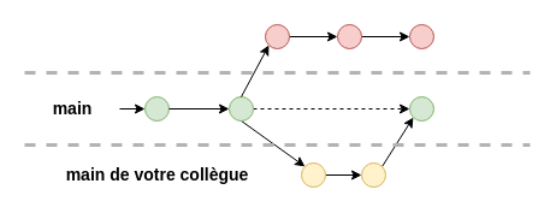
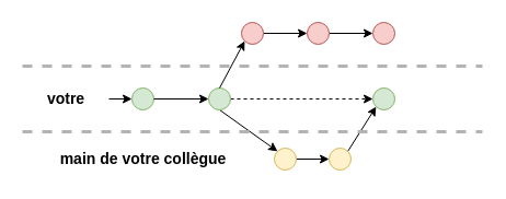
  <mxCell id="0" />
  <mxCell id="1" parent="0" />
  <mxCell id="2" value="" style="endArrow=none;dashed=1;html=1;rounded=0;strokeWidth=3;strokeColor=#B3B3B3;" edge="1" parent="1"><mxGeometry width="50" height="50" relative="1" as="geometry"><mxPoint x="20" y="60" as="sourcePoint" /><mxPoint x="440" y="60" as="targetPoint" /></mxGeometry></mxCell>
  <mxCell id="3" value="" style="ellipse;whiteSpace=wrap;html=1;fillColor=#d5e8d4;strokeColor=#82b366;" vertex="1" parent="1"><mxGeometry x="120" y="80" width="20" height="20" as="geometry" /></mxCell>
  <mxCell id="4" style="rounded=0;orthogonalLoop=1;jettySize=auto;html=1;exitX=0.5;exitY=1;exitDx=0;exitDy=0;entryX=0;entryY=0;entryDx=0;entryDy=0;" edge="1" parent="1" source="6" target="17"><mxGeometry relative="1" as="geometry"><mxPoint x="260" y="110" as="targetPoint" /></mxGeometry></mxCell>
  <mxCell id="5" style="edgeStyle=orthogonalEdgeStyle;rounded=0;orthogonalLoop=1;jettySize=auto;html=1;exitX=1;exitY=0.5;exitDx=0;exitDy=0;entryX=0;entryY=0.5;entryDx=0;entryDy=0;dashed=1;" edge="1" parent="1" source="6" target="20"><mxGeometry relative="1" as="geometry" /></mxCell>
  <mxCell id="6" value="" style="ellipse;whiteSpace=wrap;html=1;fillColor=#d5e8d4;strokeColor=#82b366;" vertex="1" parent="1"><mxGeometry x="190" y="80" width="20" height="20" as="geometry" /></mxCell>
- <mxCell id="7" value="&lt;font style=&quot;font-size: 14px;&quot;&gt;&lt;b&gt;main&lt;/b&gt;&lt;/font&gt;" style="text;html=1;align=center;verticalAlign=middle;whiteSpace=wrap;rounded=0;" vertex="1" parent="1"><mxGeometry x="30" y="75" width="60" height="30" as="geometry" /></mxCell>
+ <mxCell id="7" value="&lt;font style=&quot;font-size: 14px;&quot;&gt;&lt;b&gt;votre&lt;/b&gt;&lt;/font&gt;" style="text;html=1;align=center;verticalAlign=middle;whiteSpace=wrap;rounded=0;" vertex="1" parent="1"><mxGeometry x="30" y="75" width="60" height="30" as="geometry" /></mxCell>
  <mxCell id="8" value="" style="endArrow=classic;html=1;rounded=0;exitX=1;exitY=0.5;exitDx=0;exitDy=0;entryX=0;entryY=0.5;entryDx=0;entryDy=0;endFill=1;" edge="1" parent="1" source="3" target="6"><mxGeometry width="50" height="50" relative="1" as="geometry"><mxPoint x="390" y="390" as="sourcePoint" /><mxPoint x="440" y="340" as="targetPoint" /></mxGeometry></mxCell>
  <mxCell id="9" style="edgeStyle=orthogonalEdgeStyle;rounded=0;orthogonalLoop=1;jettySize=auto;html=1;exitX=1;exitY=0.5;exitDx=0;exitDy=0;entryX=0;entryY=0.5;entryDx=0;entryDy=0;endArrow=classic;endFill=1;" edge="1" parent="1" source="10" target="12"><mxGeometry relative="1" as="geometry" /></mxCell>
  <mxCell id="10" value="" style="ellipse;whiteSpace=wrap;html=1;fillColor=#f8cecc;strokeColor=#b85450;" vertex="1" parent="1"><mxGeometry x="220" y="20" width="20" height="20" as="geometry" /></mxCell>
  <mxCell id="11" style="edgeStyle=orthogonalEdgeStyle;rounded=0;orthogonalLoop=1;jettySize=auto;html=1;exitX=1;exitY=0.5;exitDx=0;exitDy=0;entryX=0;entryY=0.5;entryDx=0;entryDy=0;" edge="1" parent="1" source="12" target="21"><mxGeometry relative="1" as="geometry" /></mxCell>
  <mxCell id="12" value="" style="ellipse;whiteSpace=wrap;html=1;fillColor=#f8cecc;strokeColor=#b85450;" vertex="1" parent="1"><mxGeometry x="280" y="20" width="20" height="20" as="geometry" /></mxCell>
  <mxCell id="13" value="" style="endArrow=classic;html=1;rounded=0;exitX=0.5;exitY=0;exitDx=0;exitDy=0;endFill=1;entryX=0;entryY=1;entryDx=0;entryDy=0;" edge="1" parent="1" source="6" target="10"><mxGeometry width="50" height="50" relative="1" as="geometry"><mxPoint x="270" y="80" as="sourcePoint" /><mxPoint x="200" y="40" as="targetPoint" /></mxGeometry></mxCell>
  <mxCell id="14" value="" style="endArrow=classic;html=1;rounded=0;entryX=0;entryY=0.5;entryDx=0;entryDy=0;exitX=0.057;exitY=-0.333;exitDx=0;exitDy=0;exitPerimeter=0;" edge="1" parent="1" target="3"><mxGeometry width="50" height="50" relative="1" as="geometry"><mxPoint x="98.99" y="90.01" as="sourcePoint" /><mxPoint x="220" y="180" as="targetPoint" /></mxGeometry></mxCell>
  <mxCell id="15" value="&lt;font style=&quot;font-size: 14px;&quot;&gt;&lt;b&gt;main de votre collègue&lt;/b&gt;&lt;/font&gt;" style="text;html=1;align=center;verticalAlign=middle;resizable=0;points=[];autosize=1;strokeColor=none;fillColor=none;" vertex="1" parent="1"><mxGeometry x="30" y="130" width="200" height="30" as="geometry" /></mxCell>
  <mxCell id="16" style="edgeStyle=orthogonalEdgeStyle;rounded=0;orthogonalLoop=1;jettySize=auto;html=1;exitX=1;exitY=0.5;exitDx=0;exitDy=0;entryX=0;entryY=0.5;entryDx=0;entryDy=0;" edge="1" parent="1" source="17" target="19"><mxGeometry relative="1" as="geometry" /></mxCell>
  <mxCell id="17" value="" style="ellipse;whiteSpace=wrap;html=1;fillColor=#fff2cc;strokeColor=#d6b656;" vertex="1" parent="1"><mxGeometry x="250" y="135" width="20" height="20" as="geometry" /></mxCell>
  <mxCell id="18" style="rounded=0;orthogonalLoop=1;jettySize=auto;html=1;exitX=1;exitY=0;exitDx=0;exitDy=0;entryX=0;entryY=1;entryDx=0;entryDy=0;" edge="1" parent="1" source="19" target="20"><mxGeometry relative="1" as="geometry" /></mxCell>
  <mxCell id="19" value="" style="ellipse;whiteSpace=wrap;html=1;fillColor=#fff2cc;strokeColor=#d6b656;" vertex="1" parent="1"><mxGeometry x="300" y="135" width="20" height="20" as="geometry" /></mxCell>
  <mxCell id="20" value="" style="ellipse;whiteSpace=wrap;html=1;fillColor=#d5e8d4;strokeColor=#82b366;" vertex="1" parent="1"><mxGeometry x="340" y="80" width="20" height="20" as="geometry" /></mxCell>
  <mxCell id="21" value="" style="ellipse;whiteSpace=wrap;html=1;fillColor=#f8cecc;strokeColor=#b85450;" vertex="1" parent="1"><mxGeometry x="340" y="20" width="20" height="20" as="geometry" /></mxCell>
  <mxCell id="22" value="" style="endArrow=none;dashed=1;html=1;rounded=0;strokeWidth=3;strokeColor=#B3B3B3;" edge="1" parent="1"><mxGeometry width="50" height="50" relative="1" as="geometry"><mxPoint x="20" y="120" as="sourcePoint" /><mxPoint x="440" y="120" as="targetPoint" /></mxGeometry></mxCell>
